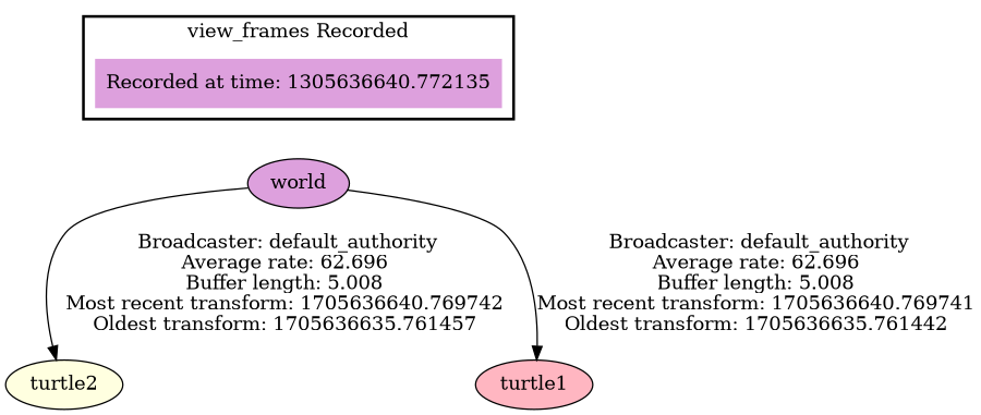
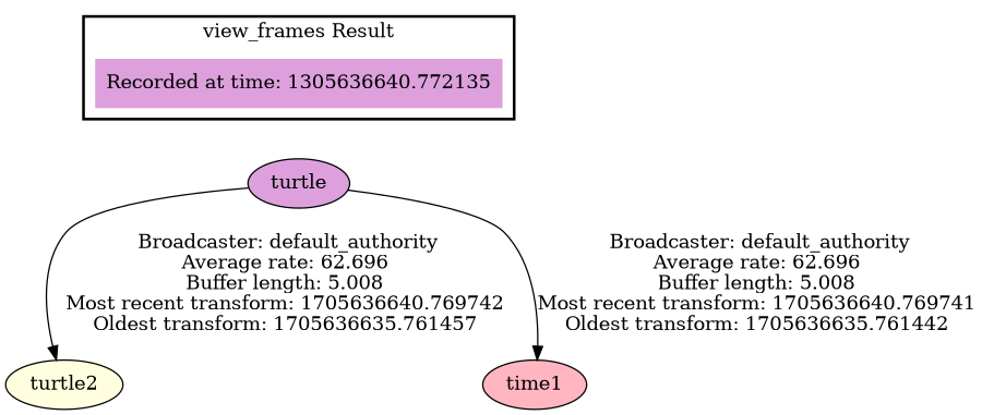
  digraph {
    node [color=black fillcolor=plum style=filled]
    n1 [label="Recorded at time: 1305636640.772135" shape=plaintext]
-   world
+   world [label=turtle]
    turtle2 [fillcolor=lightyellow]
-   turtle1 [fillcolor=lightpink]
+   turtle1 [fillcolor=lightpink label=time1]
    subgraph cluster_1 {
      color=black
-     label="view_frames Recorded"
+     label="view_frames Result"
      style=bold
      n1
    }
    n1 -> world [style=invis]
    world -> turtle2 [label=" Broadcaster: default_authority\nAverage rate: 62.696\nBuffer length: 5.008\nMost recent transform: 1705636640.769742\nOldest transform: 1705636635.761457\n"]
    world -> turtle1 [label=" Broadcaster: default_authority\nAverage rate: 62.696\nBuffer length: 5.008\nMost recent transform: 1705636640.769741\nOldest transform: 1705636635.761442\n"]
  }
